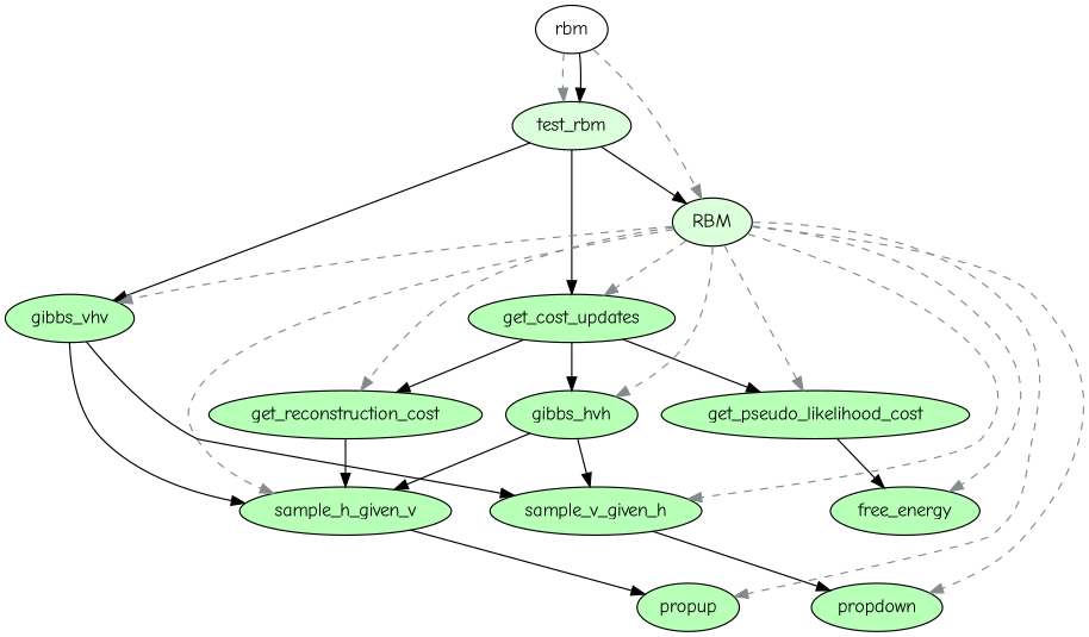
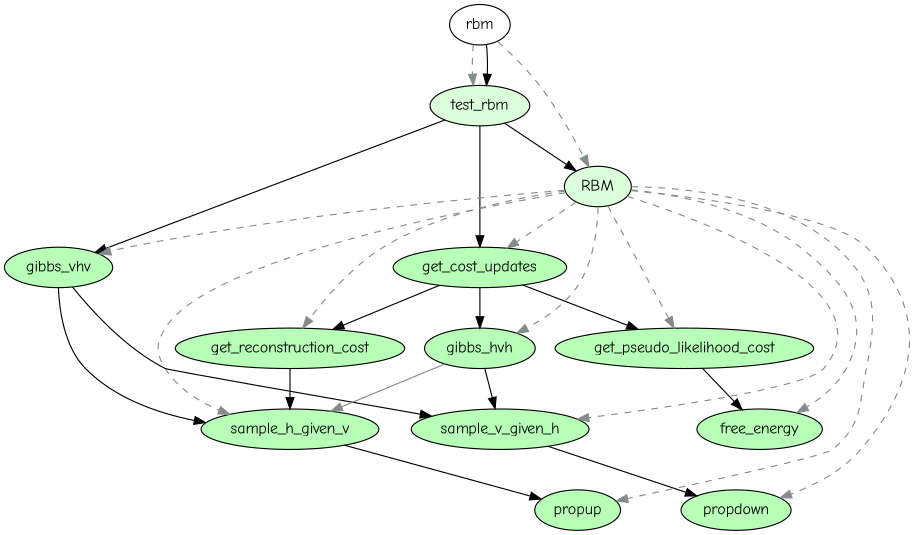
  digraph {
    fontname="Comic Neue"
    node [fillcolor="#99FF99B2" fontcolor="#000000" fontname="Comic Neue" group=1 style=filled]
    edge [fontname="Comic Neue"]
    n1 [fillcolor="#FFFFFFB2" group=0 label=rbm]
    n2 [fillcolor="#CCFFCCB2" label=test_rbm]
    n3 [fillcolor="#CCFFCCB2" label=RBM]
    n4 [label=get_cost_updates]
    n5 [label=gibbs_vhv]
    n6 [label=propdown]
    n7 [label=sample_h_given_v]
    n8 [label=gibbs_hvh]
    n9 [label=free_energy]
    n10 [label=get_reconstruction_cost]
    n11 [label=get_pseudo_likelihood_cost]
    n12 [label=propup]
    n13 [label=sample_v_given_h]
    n1 -> n2 [color=azure4 style=dashed]
    n1 -> n2
    n1 -> n3 [color=azure4 style=dashed]
    n2 -> n3
    n2 -> n4
    n2 -> n5
    n3 -> n4 [color=azure4 style=dashed]
    n3 -> n5 [color=azure4 style=dashed]
    n3 -> n6 [color=azure4 style=dashed]
    n3 -> n7 [color=azure4 style=dashed]
    n3 -> n8 [color=azure4 style=dashed]
    n3 -> n9 [color=azure4 style=dashed]
    n3 -> n10 [color=azure4 style=dashed]
    n3 -> n11 [color=azure4 style=dashed]
    n3 -> n12 [color=azure4 style=dashed]
    n3 -> n13 [color=azure4 style=dashed]
    n4 -> n8
    n4 -> n10
    n4 -> n11
    n5 -> n7
    n5 -> n13
    n7 -> n12
-   n8 -> n7
+   n8 -> n7 [color=azure4]
    n8 -> n13
    n10 -> n7
    n11 -> n9
    n13 -> n6
  }
